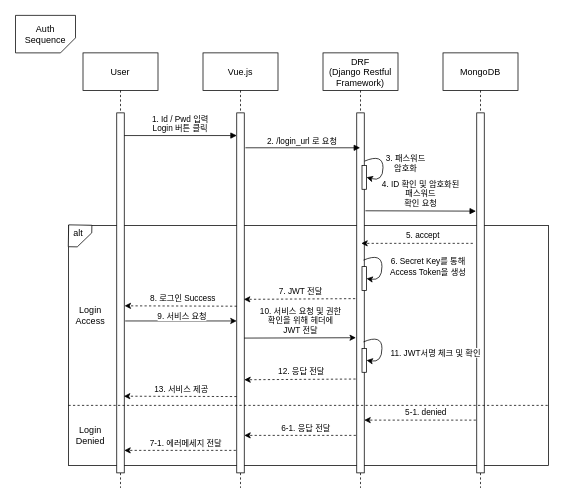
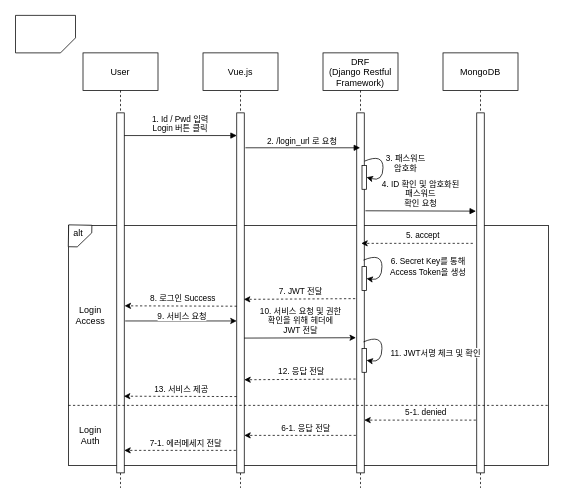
  <mxCell id="0" />
  <mxCell id="1" parent="0" />
  <mxCell id="2" value="" style="rounded=0;whiteSpace=wrap;html=1;" parent="1" vertex="1"><mxGeometry x="90.62" y="300" width="640" height="320" as="geometry" /></mxCell>
  <mxCell id="3" value="User" style="shape=umlLifeline;perimeter=lifelinePerimeter;container=1;collapsible=0;recursiveResize=0;rounded=0;shadow=0;strokeWidth=1;size=50;" parent="1" vertex="1"><mxGeometry x="110" y="70" width="100" height="580" as="geometry" /></mxCell>
  <mxCell id="4" value="" style="points=[];perimeter=orthogonalPerimeter;rounded=0;shadow=0;strokeWidth=1;" parent="3" vertex="1"><mxGeometry x="45" y="80" width="10" height="480" as="geometry" /></mxCell>
  <mxCell id="5" value="" style="shape=card;whiteSpace=wrap;html=1;rotation=-180;size=20;" vertex="1" parent="3"><mxGeometry x="-90" y="-50" width="80" height="50" as="geometry" /></mxCell>
  <mxCell id="6" value="Vue.js" style="shape=umlLifeline;perimeter=lifelinePerimeter;container=1;collapsible=0;recursiveResize=0;rounded=0;shadow=0;strokeWidth=1;size=50;" parent="1" vertex="1"><mxGeometry x="270" y="70" width="100" height="580" as="geometry" /></mxCell>
  <mxCell id="7" value="" style="points=[];perimeter=orthogonalPerimeter;rounded=0;shadow=0;strokeWidth=1;" parent="6" vertex="1"><mxGeometry x="45" y="80" width="10" height="480" as="geometry" /></mxCell>
  <mxCell id="8" value="1. Id / Pwd 입력&#10;Login 버튼 클릭" style="verticalAlign=bottom;endArrow=block;entryX=0.01;entryY=0.063;shadow=0;strokeWidth=1;entryDx=0;entryDy=0;entryPerimeter=0;" parent="1" source="4" target="7" edge="1"><mxGeometry relative="1" as="geometry"><mxPoint x="265" y="150" as="sourcePoint" /></mxGeometry></mxCell>
  <mxCell id="9" value="DRF&#10;(Django Restful&#10;Framework)" style="shape=umlLifeline;perimeter=lifelinePerimeter;container=1;collapsible=0;recursiveResize=0;rounded=0;shadow=0;strokeWidth=1;size=50;" parent="1" vertex="1"><mxGeometry x="430" y="70" width="100" height="580" as="geometry" /></mxCell>
  <mxCell id="10" value="" style="points=[];perimeter=orthogonalPerimeter;rounded=0;shadow=0;strokeWidth=1;" parent="9" vertex="1"><mxGeometry x="45" y="80" width="10" height="480" as="geometry" /></mxCell>
  <mxCell id="11" value="3. 패스워드 &lt;br&gt;암호화" style="curved=1;endArrow=classic;html=1;exitX=1.04;exitY=0.134;exitDx=0;exitDy=0;exitPerimeter=0;entryX=1;entryY=0.5;entryDx=0;entryDy=0;" parent="9" source="10" target="12" edge="1"><mxGeometry x="-0.082" y="30" width="50" height="50" relative="1" as="geometry"><mxPoint x="110" y="90" as="sourcePoint" /><mxPoint x="160" y="40" as="targetPoint" /><Array as="points"><mxPoint x="80" y="134" /><mxPoint x="80" y="172" /></Array><mxPoint as="offset" /></mxGeometry></mxCell>
  <mxCell id="12" value="" style="rounded=0;whiteSpace=wrap;html=1;" parent="9" vertex="1"><mxGeometry x="52" y="150" width="6" height="31.88" as="geometry" /></mxCell>
  <mxCell id="13" value="MongoDB" style="shape=umlLifeline;perimeter=lifelinePerimeter;container=1;collapsible=0;recursiveResize=0;rounded=0;shadow=0;strokeWidth=1;size=50;" parent="1" vertex="1"><mxGeometry x="590" y="70" width="100" height="580" as="geometry" /></mxCell>
  <mxCell id="14" value="" style="points=[];perimeter=orthogonalPerimeter;rounded=0;shadow=0;strokeWidth=1;" parent="13" vertex="1"><mxGeometry x="45" y="80" width="10" height="480" as="geometry" /></mxCell>
  <mxCell id="15" value="2. /login_url 로 요청" style="verticalAlign=bottom;endArrow=block;shadow=0;strokeWidth=1;exitX=1.156;exitY=0.097;exitDx=0;exitDy=0;exitPerimeter=0;" parent="1" source="7" target="9" edge="1"><mxGeometry relative="1" as="geometry"><mxPoint x="330" y="190" as="sourcePoint" /><mxPoint x="470" y="190" as="targetPoint" /></mxGeometry></mxCell>
  <mxCell id="16" value="4. ID 확인 및 암호화된 &#10;패스워드&#10;확인 요청" style="verticalAlign=bottom;endArrow=block;shadow=0;strokeWidth=1;exitX=1.156;exitY=0.272;exitDx=0;exitDy=0;exitPerimeter=0;" parent="1" source="10" edge="1"><mxGeometry x="0.004" y="1" relative="1" as="geometry"><mxPoint x="500" y="281" as="sourcePoint" /><mxPoint x="634" y="281" as="targetPoint" /><mxPoint as="offset" /></mxGeometry></mxCell>
  <mxCell id="17" value="" style="endArrow=none;dashed=1;html=1;exitX=0;exitY=0.75;exitDx=0;exitDy=0;entryX=1;entryY=0.75;entryDx=0;entryDy=0;" parent="1" source="2" target="2" edge="1"><mxGeometry width="50" height="50" relative="1" as="geometry"><mxPoint x="350" y="430" as="sourcePoint" /><mxPoint x="400" y="380" as="targetPoint" /></mxGeometry></mxCell>
  <mxCell id="18" value="" style="shape=card;whiteSpace=wrap;html=1;rotation=-179;size=19;" parent="1" vertex="1"><mxGeometry x="90.62" y="299.58" width="30.97" height="29.14" as="geometry" /></mxCell>
  <mxCell id="19" value="alt" style="text;html=1;strokeColor=none;fillColor=none;align=center;verticalAlign=middle;whiteSpace=wrap;rounded=0;" parent="1" vertex="1"><mxGeometry x="84" y="301" width="40" height="20" as="geometry" /></mxCell>
  <mxCell id="20" value="" style="endArrow=classic;html=1;exitX=-0.118;exitY=0.352;exitDx=0;exitDy=0;exitPerimeter=0;dashed=1;" parent="1" edge="1"><mxGeometry width="50" height="50" relative="1" as="geometry"><mxPoint x="629.82" y="323.96" as="sourcePoint" /><mxPoint x="481" y="323.96" as="targetPoint" /></mxGeometry></mxCell>
  <mxCell id="21" value="5. accept" style="edgeLabel;html=1;align=center;verticalAlign=middle;resizable=0;points=[];" parent="20" vertex="1" connectable="0"><mxGeometry x="-0.14" y="-1" relative="1" as="geometry"><mxPoint x="-3" y="-10" as="offset" /></mxGeometry></mxCell>
  <mxCell id="22" value="Login&lt;br&gt;Access" style="text;html=1;strokeColor=none;fillColor=none;align=center;verticalAlign=middle;whiteSpace=wrap;rounded=0;" parent="1" vertex="1"><mxGeometry x="99.62" y="410" width="40" height="20" as="geometry" /></mxCell>
- <mxCell id="23" value="Login&lt;br&gt;Denied" style="text;html=1;strokeColor=none;fillColor=none;align=center;verticalAlign=middle;whiteSpace=wrap;rounded=0;" parent="1" vertex="1"><mxGeometry x="99.62" y="570" width="40" height="20" as="geometry" /></mxCell>
+ <mxCell id="23" value="Login&lt;br&gt;Auth" style="text;html=1;strokeColor=none;fillColor=none;align=center;verticalAlign=middle;whiteSpace=wrap;rounded=0;" parent="1" vertex="1"><mxGeometry x="99.62" y="570" width="40" height="20" as="geometry" /></mxCell>
  <mxCell id="24" value="6. Secret Key를 통해&lt;br&gt;Access Token을 생성" style="curved=1;endArrow=classic;html=1;exitX=1.04;exitY=0.134;exitDx=0;exitDy=0;exitPerimeter=0;entryX=1;entryY=0.5;entryDx=0;entryDy=0;" parent="1" edge="1"><mxGeometry x="0.068" y="61" width="50" height="50" relative="1" as="geometry"><mxPoint x="484" y="346.32" as="sourcePoint" /><mxPoint x="488" y="370.94" as="targetPoint" /><Array as="points"><mxPoint x="508.6" y="336" /><mxPoint x="508.6" y="374" /></Array><mxPoint as="offset" /></mxGeometry></mxCell>
  <mxCell id="25" value="" style="rounded=0;whiteSpace=wrap;html=1;" parent="1" vertex="1"><mxGeometry x="482" y="355" width="6" height="31.88" as="geometry" /></mxCell>
  <mxCell id="26" value="" style="endArrow=classic;html=1;exitX=-0.206;exitY=0.541;exitDx=0;exitDy=0;exitPerimeter=0;dashed=1;entryX=0.948;entryY=0.543;entryDx=0;entryDy=0;entryPerimeter=0;" parent="1" edge="1"><mxGeometry width="50" height="50" relative="1" as="geometry"><mxPoint x="472.94" y="397.68" as="sourcePoint" /><mxPoint x="324.48" y="398.64" as="targetPoint" /></mxGeometry></mxCell>
  <mxCell id="27" value="7. JWT 전달" style="edgeLabel;html=1;align=center;verticalAlign=middle;resizable=0;points=[];" parent="26" vertex="1" connectable="0"><mxGeometry x="-0.14" y="-1" relative="1" as="geometry"><mxPoint x="-9" y="-10" as="offset" /></mxGeometry></mxCell>
  <mxCell id="28" value="" style="endArrow=classic;html=1;entryX=-0.105;entryY=0.585;entryDx=0;entryDy=0;entryPerimeter=0;exitX=0.984;exitY=0.586;exitDx=0;exitDy=0;exitPerimeter=0;" parent="1" edge="1"><mxGeometry width="50" height="50" relative="1" as="geometry"><mxPoint x="324.84" y="450.28" as="sourcePoint" /><mxPoint x="473.95" y="449.8" as="targetPoint" /></mxGeometry></mxCell>
  <mxCell id="29" value="10. 서비스 요청 및 권한 &lt;br&gt;확인을 위해 헤더에&lt;br&gt;JWT 전달" style="edgeLabel;html=1;align=center;verticalAlign=middle;resizable=0;points=[];" parent="28" vertex="1" connectable="0"><mxGeometry x="-0.14" y="-1" relative="1" as="geometry"><mxPoint x="11.02" y="-25.07" as="offset" /></mxGeometry></mxCell>
  <mxCell id="30" value="11. JWT서명 체크 및 확인" style="curved=1;endArrow=classic;html=1;exitX=1.04;exitY=0.134;exitDx=0;exitDy=0;exitPerimeter=0;entryX=1;entryY=0.5;entryDx=0;entryDy=0;" parent="1" edge="1"><mxGeometry x="0.209" y="71" width="50" height="50" relative="1" as="geometry"><mxPoint x="484" y="455.32" as="sourcePoint" /><mxPoint x="488" y="479.94" as="targetPoint" /><Array as="points"><mxPoint x="508.6" y="445" /><mxPoint x="508.6" y="483" /></Array><mxPoint as="offset" /></mxGeometry></mxCell>
  <mxCell id="31" value="" style="rounded=0;whiteSpace=wrap;html=1;" parent="1" vertex="1"><mxGeometry x="482" y="464" width="6" height="31.88" as="geometry" /></mxCell>
  <mxCell id="32" value="" style="endArrow=classic;html=1;exitX=-0.206;exitY=0.541;exitDx=0;exitDy=0;exitPerimeter=0;dashed=1;entryX=0.948;entryY=0.543;entryDx=0;entryDy=0;entryPerimeter=0;" parent="1" edge="1"><mxGeometry width="50" height="50" relative="1" as="geometry"><mxPoint x="473.46" y="504.88" as="sourcePoint" /><mxPoint x="325" y="505.84" as="targetPoint" /></mxGeometry></mxCell>
  <mxCell id="33" value="12. 응답 전달" style="edgeLabel;html=1;align=center;verticalAlign=middle;resizable=0;points=[];" parent="32" vertex="1" connectable="0"><mxGeometry x="-0.14" y="-1" relative="1" as="geometry"><mxPoint x="-9" y="-10" as="offset" /></mxGeometry></mxCell>
  <mxCell id="34" value="" style="endArrow=classic;html=1;exitX=0;exitY=0.537;exitDx=0;exitDy=0;exitPerimeter=0;dashed=1;entryX=1.042;entryY=0.536;entryDx=0;entryDy=0;entryPerimeter=0;" parent="1" edge="1" target="4" source="7"><mxGeometry width="50" height="50" relative="1" as="geometry"><mxPoint x="313.46" y="515.88" as="sourcePoint" /><mxPoint x="165" y="516.84" as="targetPoint" /></mxGeometry></mxCell>
  <mxCell id="35" value="8. 로그인 Success" style="edgeLabel;html=1;align=center;verticalAlign=middle;resizable=0;points=[];" parent="34" vertex="1" connectable="0"><mxGeometry x="-0.14" y="-1" relative="1" as="geometry"><mxPoint x="-9" y="-10" as="offset" /></mxGeometry></mxCell>
  <mxCell id="36" value="" style="endArrow=classic;html=1;exitX=-0.118;exitY=0.352;exitDx=0;exitDy=0;exitPerimeter=0;dashed=1;" parent="1" edge="1"><mxGeometry width="50" height="50" relative="1" as="geometry"><mxPoint x="633.82" y="559.66" as="sourcePoint" /><mxPoint x="485" y="559.66" as="targetPoint" /></mxGeometry></mxCell>
  <mxCell id="37" value="5-1. denied" style="edgeLabel;html=1;align=center;verticalAlign=middle;resizable=0;points=[];" parent="36" vertex="1" connectable="0"><mxGeometry x="-0.14" y="-1" relative="1" as="geometry"><mxPoint x="-3" y="-10" as="offset" /></mxGeometry></mxCell>
  <mxCell id="38" value="" style="endArrow=classic;html=1;exitX=-0.118;exitY=0.352;exitDx=0;exitDy=0;exitPerimeter=0;dashed=1;" parent="1" edge="1"><mxGeometry width="50" height="50" relative="1" as="geometry"><mxPoint x="473.82" y="580" as="sourcePoint" /><mxPoint x="325" y="580" as="targetPoint" /></mxGeometry></mxCell>
  <mxCell id="39" value="6-1. 응답 전달" style="edgeLabel;html=1;align=center;verticalAlign=middle;resizable=0;points=[];" parent="38" vertex="1" connectable="0"><mxGeometry x="-0.14" y="-1" relative="1" as="geometry"><mxPoint x="-3" y="-10" as="offset" /></mxGeometry></mxCell>
  <mxCell id="40" value="" style="endArrow=classic;html=1;exitX=-0.118;exitY=0.352;exitDx=0;exitDy=0;exitPerimeter=0;dashed=1;" parent="1" edge="1"><mxGeometry width="50" height="50" relative="1" as="geometry"><mxPoint x="313.82" y="600" as="sourcePoint" /><mxPoint x="165" y="600" as="targetPoint" /></mxGeometry></mxCell>
  <mxCell id="41" value="7-1. 에러메세지 전달" style="edgeLabel;html=1;align=center;verticalAlign=middle;resizable=0;points=[];" parent="40" vertex="1" connectable="0"><mxGeometry x="-0.14" y="-1" relative="1" as="geometry"><mxPoint x="-3" y="-10" as="offset" /></mxGeometry></mxCell>
  <mxCell id="42" value="" style="endArrow=classic;html=1;exitX=-0.022;exitY=0.788;exitDx=0;exitDy=0;exitPerimeter=0;dashed=1;entryX=0.948;entryY=0.787;entryDx=0;entryDy=0;entryPerimeter=0;" edge="1" parent="1" source="7" target="4"><mxGeometry width="50" height="50" relative="1" as="geometry"><mxPoint x="325" y="417.76" as="sourcePoint" /><mxPoint x="175.42" y="417.28" as="targetPoint" /></mxGeometry></mxCell>
  <mxCell id="43" value="13. 서비스 제공" style="edgeLabel;html=1;align=center;verticalAlign=middle;resizable=0;points=[];" vertex="1" connectable="0" parent="42"><mxGeometry x="-0.14" y="-1" relative="1" as="geometry"><mxPoint x="-9" y="-10" as="offset" /></mxGeometry></mxCell>
  <mxCell id="44" value="" style="endArrow=classic;html=1;exitX=1.127;exitY=0.578;exitDx=0;exitDy=0;exitPerimeter=0;entryX=-0.008;entryY=0.578;entryDx=0;entryDy=0;entryPerimeter=0;" edge="1" parent="1" source="4" target="7"><mxGeometry width="50" height="50" relative="1" as="geometry"><mxPoint x="334.84" y="460.28" as="sourcePoint" /><mxPoint x="310" y="429" as="targetPoint" /></mxGeometry></mxCell>
  <mxCell id="45" value="9. 서비스 요청" style="edgeLabel;html=1;align=center;verticalAlign=middle;resizable=0;points=[];" vertex="1" connectable="0" parent="44"><mxGeometry x="-0.14" y="-1" relative="1" as="geometry"><mxPoint x="11.02" y="-8.25" as="offset" /></mxGeometry></mxCell>
- <mxCell id="46" value="Auth Sequence" style="text;html=1;strokeColor=none;fillColor=none;align=center;verticalAlign=middle;whiteSpace=wrap;rounded=0;" vertex="1" parent="1"><mxGeometry x="40" y="35" width="40" height="20" as="geometry" /></mxCell>
